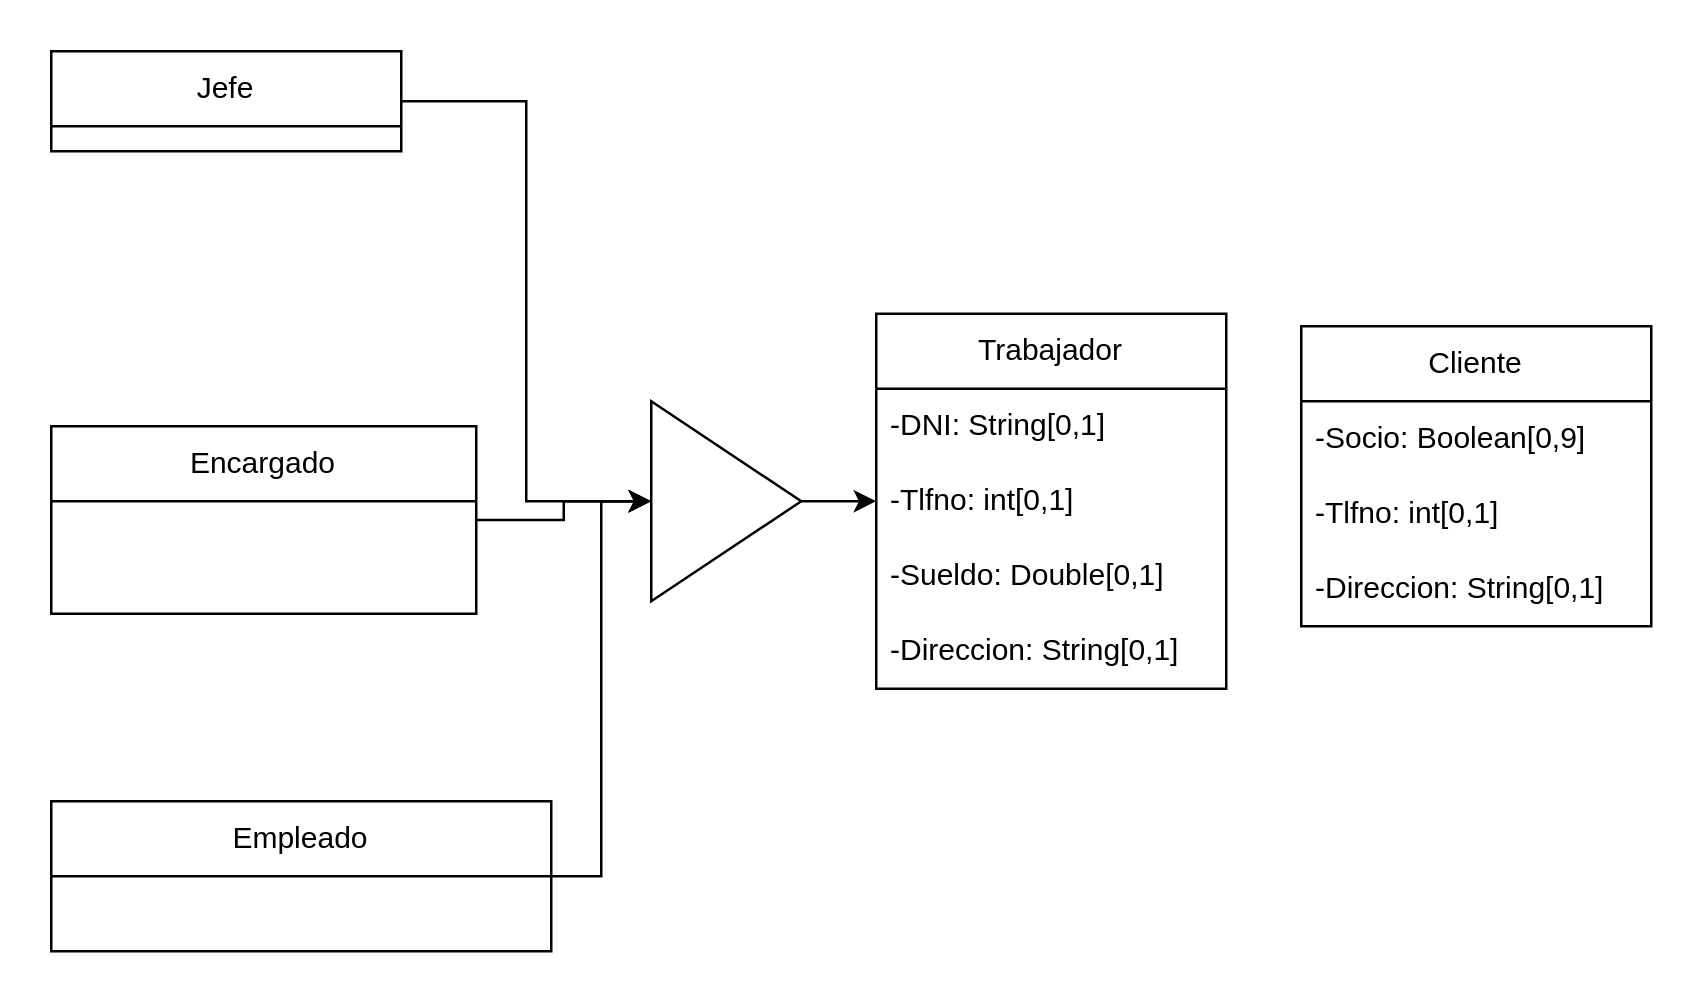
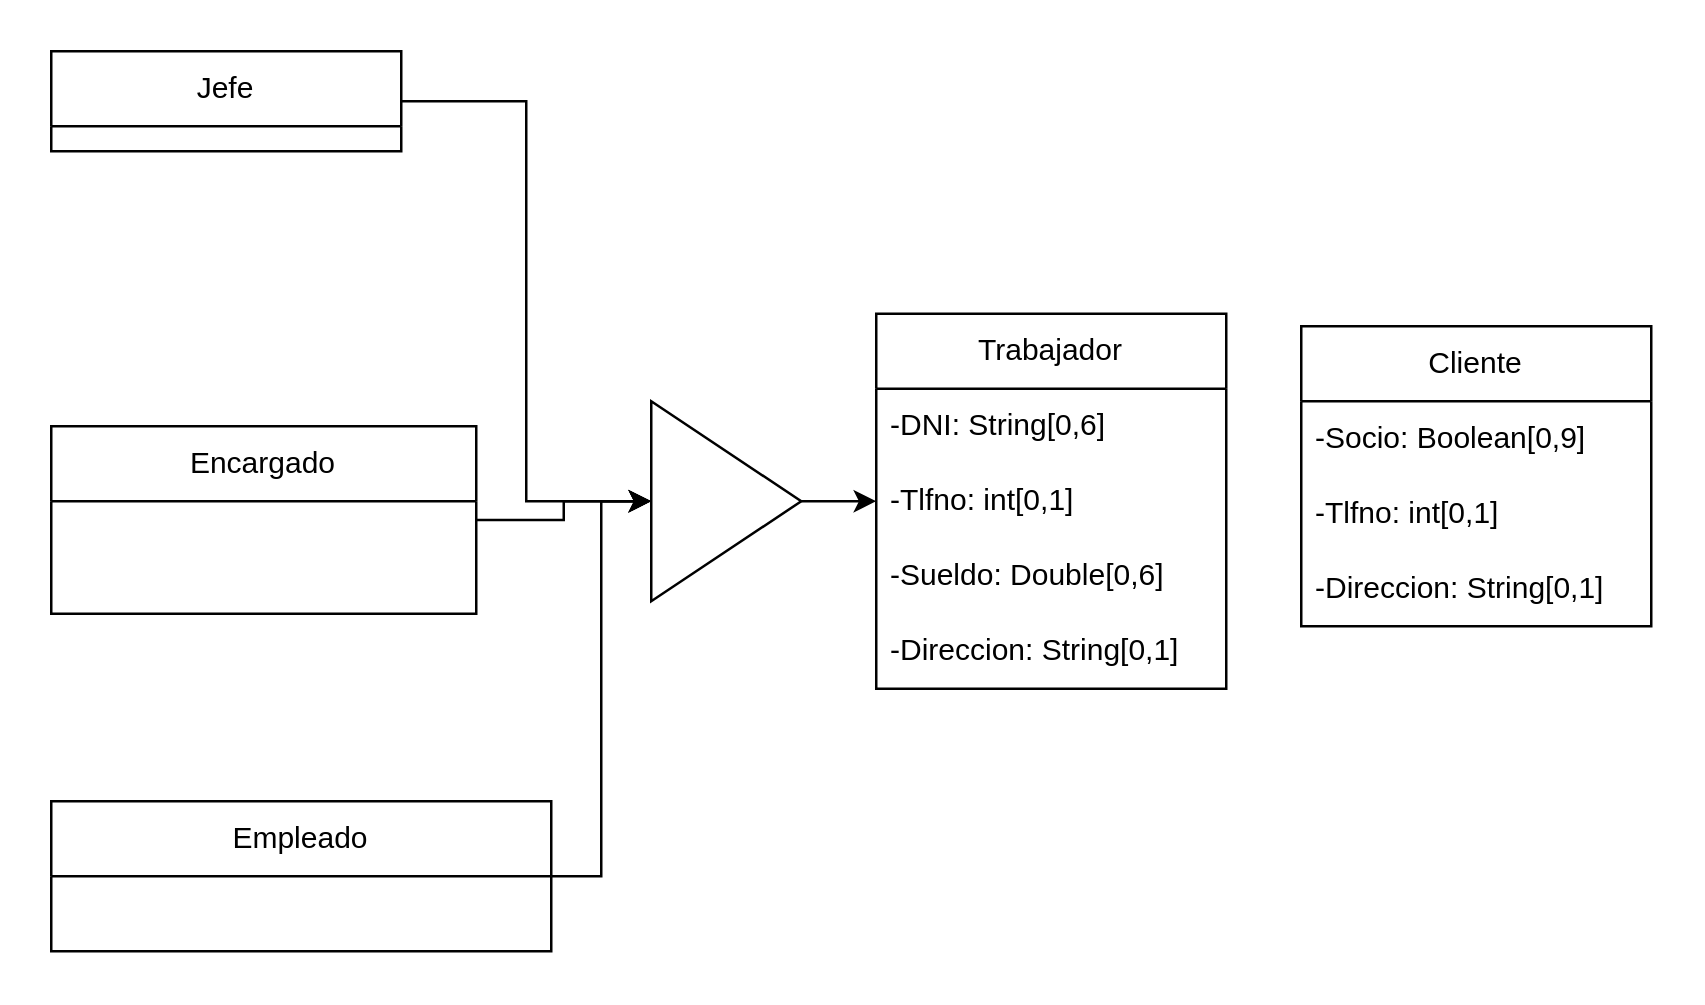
  <mxCell id="0" />
  <mxCell id="1" parent="0" />
  <mxCell id="2" value="Trabajador" style="swimlane;fontStyle=0;childLayout=stackLayout;horizontal=1;startSize=30;horizontalStack=0;resizeParent=1;resizeParentMax=0;resizeLast=0;collapsible=1;marginBottom=0;whiteSpace=wrap;html=1;" parent="1" vertex="1"><mxGeometry x="350" y="125" width="140" height="150" as="geometry" /></mxCell>
- <mxCell id="3" value="-DNI: String[0,1]" style="text;strokeColor=none;fillColor=none;align=left;verticalAlign=middle;spacingLeft=4;spacingRight=4;overflow=hidden;points=[[0,0.5],[1,0.5]];portConstraint=eastwest;rotatable=0;whiteSpace=wrap;html=1;" parent="2" vertex="1"><mxGeometry y="30" width="140" height="30" as="geometry" /></mxCell>
+ <mxCell id="3" value="-DNI: String[0,6]" style="text;strokeColor=none;fillColor=none;align=left;verticalAlign=middle;spacingLeft=4;spacingRight=4;overflow=hidden;points=[[0,0.5],[1,0.5]];portConstraint=eastwest;rotatable=0;whiteSpace=wrap;html=1;" parent="2" vertex="1"><mxGeometry y="30" width="140" height="30" as="geometry" /></mxCell>
  <mxCell id="4" value="-Tlfno: int[0,1]" style="text;strokeColor=none;fillColor=none;align=left;verticalAlign=middle;spacingLeft=4;spacingRight=4;overflow=hidden;points=[[0,0.5],[1,0.5]];portConstraint=eastwest;rotatable=0;whiteSpace=wrap;html=1;" parent="2" vertex="1"><mxGeometry y="60" width="140" height="30" as="geometry" /></mxCell>
- <mxCell id="5" value="-Sueldo: Double[0,1]" style="text;strokeColor=none;fillColor=none;align=left;verticalAlign=middle;spacingLeft=4;spacingRight=4;overflow=hidden;points=[[0,0.5],[1,0.5]];portConstraint=eastwest;rotatable=0;whiteSpace=wrap;html=1;" parent="2" vertex="1"><mxGeometry y="90" width="140" height="30" as="geometry" /></mxCell>
+ <mxCell id="5" value="-Sueldo: Double[0,6]" style="text;strokeColor=none;fillColor=none;align=left;verticalAlign=middle;spacingLeft=4;spacingRight=4;overflow=hidden;points=[[0,0.5],[1,0.5]];portConstraint=eastwest;rotatable=0;whiteSpace=wrap;html=1;" parent="2" vertex="1"><mxGeometry y="90" width="140" height="30" as="geometry" /></mxCell>
  <mxCell id="6" value="-Direccion: String[0,1]" style="text;strokeColor=none;fillColor=none;align=left;verticalAlign=middle;spacingLeft=4;spacingRight=4;overflow=hidden;points=[[0,0.5],[1,0.5]];portConstraint=eastwest;rotatable=0;whiteSpace=wrap;html=1;" parent="2" vertex="1"><mxGeometry y="120" width="140" height="30" as="geometry" /></mxCell>
  <mxCell id="7" style="edgeStyle=orthogonalEdgeStyle;rounded=0;orthogonalLoop=1;jettySize=auto;html=1;entryX=0;entryY=0.5;entryDx=0;entryDy=0;" edge="1" parent="1" source="8" target="18"><mxGeometry relative="1" as="geometry" /></mxCell>
  <mxCell id="8" value="Jefe" style="swimlane;fontStyle=0;childLayout=stackLayout;horizontal=1;startSize=30;horizontalStack=0;resizeParent=1;resizeParentMax=0;resizeLast=0;collapsible=1;marginBottom=0;whiteSpace=wrap;html=1;" parent="1" vertex="1"><mxGeometry x="20" y="20" width="140" height="40" as="geometry" /></mxCell>
  <mxCell id="9" style="edgeStyle=orthogonalEdgeStyle;rounded=0;orthogonalLoop=1;jettySize=auto;html=1;entryX=0;entryY=0.5;entryDx=0;entryDy=0;" parent="1" source="18" target="4" edge="1"><mxGeometry relative="1" as="geometry" /></mxCell>
  <mxCell id="10" value="Encargado" style="swimlane;fontStyle=0;childLayout=stackLayout;horizontal=1;startSize=30;horizontalStack=0;resizeParent=1;resizeParentMax=0;resizeLast=0;collapsible=1;marginBottom=0;whiteSpace=wrap;html=1;" parent="1" vertex="1"><mxGeometry x="20" y="170" width="170" height="75" as="geometry" /></mxCell>
  <mxCell id="11" style="edgeStyle=orthogonalEdgeStyle;rounded=0;orthogonalLoop=1;jettySize=auto;html=1;entryX=0;entryY=0.5;entryDx=0;entryDy=0;" edge="1" parent="1" source="12" target="18"><mxGeometry relative="1" as="geometry" /></mxCell>
  <mxCell id="12" value="Empleado" style="swimlane;fontStyle=0;childLayout=stackLayout;horizontal=1;startSize=30;horizontalStack=0;resizeParent=1;resizeParentMax=0;resizeLast=0;collapsible=1;marginBottom=0;whiteSpace=wrap;html=1;" parent="1" vertex="1"><mxGeometry x="20" y="320" width="200" height="60" as="geometry" /></mxCell>
  <mxCell id="13" value="Cliente" style="swimlane;fontStyle=0;childLayout=stackLayout;horizontal=1;startSize=30;horizontalStack=0;resizeParent=1;resizeParentMax=0;resizeLast=0;collapsible=1;marginBottom=0;whiteSpace=wrap;html=1;" parent="1" vertex="1"><mxGeometry x="520" y="130" width="140" height="120" as="geometry" /></mxCell>
  <mxCell id="14" value="-Socio: Boolean[0,9]" style="text;strokeColor=none;fillColor=none;align=left;verticalAlign=middle;spacingLeft=4;spacingRight=4;overflow=hidden;points=[[0,0.5],[1,0.5]];portConstraint=eastwest;rotatable=0;whiteSpace=wrap;html=1;" parent="13" vertex="1"><mxGeometry y="30" width="140" height="30" as="geometry" /></mxCell>
  <mxCell id="15" value="-Tlfno: int[0,1]" style="text;strokeColor=none;fillColor=none;align=left;verticalAlign=middle;spacingLeft=4;spacingRight=4;overflow=hidden;points=[[0,0.5],[1,0.5]];portConstraint=eastwest;rotatable=0;whiteSpace=wrap;html=1;" parent="13" vertex="1"><mxGeometry y="60" width="140" height="30" as="geometry" /></mxCell>
  <mxCell id="16" value="-Direccion: String[0,1]" style="text;strokeColor=none;fillColor=none;align=left;verticalAlign=middle;spacingLeft=4;spacingRight=4;overflow=hidden;points=[[0,0.5],[1,0.5]];portConstraint=eastwest;rotatable=0;whiteSpace=wrap;html=1;" parent="13" vertex="1"><mxGeometry y="90" width="140" height="30" as="geometry" /></mxCell>
  <mxCell id="17" value="" style="edgeStyle=orthogonalEdgeStyle;rounded=0;orthogonalLoop=1;jettySize=auto;html=1;entryX=0;entryY=0.5;entryDx=0;entryDy=0;" edge="1" parent="1" source="10" target="18"><mxGeometry relative="1" as="geometry"><mxPoint x="160" y="205" as="sourcePoint" /><mxPoint x="300" y="205" as="targetPoint" /></mxGeometry></mxCell>
  <mxCell id="18" value="" style="triangle;whiteSpace=wrap;html=1;" vertex="1" parent="1"><mxGeometry x="260" y="160" width="60" height="80" as="geometry" /></mxCell>
